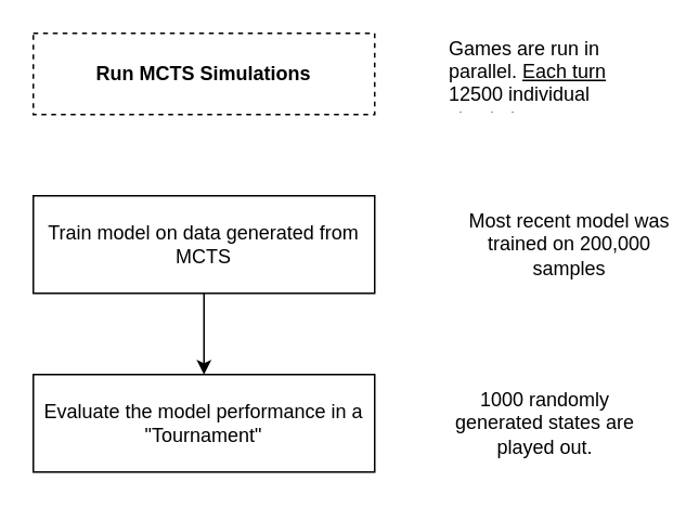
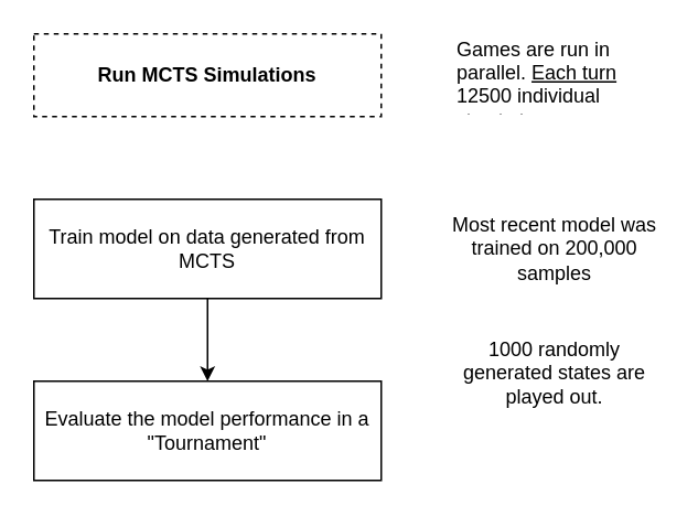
  <mxCell id="0" />
  <mxCell id="1" parent="0" />
  <mxCell id="2" value="&lt;div&gt;&lt;b&gt;Run MCTS Simulations&lt;/b&gt;&lt;/div&gt;" style="rounded=0;whiteSpace=wrap;html=1;dashed=1;" vertex="1" parent="1"><mxGeometry x="20" y="20" width="210" height="50" as="geometry" /></mxCell>
  <mxCell id="3" value="Train model on data generated from MCTS" style="rounded=0;whiteSpace=wrap;html=1;" vertex="1" parent="1"><mxGeometry x="20" y="120" width="210" height="60" as="geometry" /></mxCell>
  <mxCell id="4" value="Evaluate the model performance in a &quot;Tournament&quot;" style="rounded=0;whiteSpace=wrap;html=1;" vertex="1" parent="1"><mxGeometry x="20" y="230" width="210" height="60" as="geometry" /></mxCell>
  <mxCell id="5" value="" style="endArrow=classic;html=1;rounded=0;entryX=0.5;entryY=0;entryDx=0;entryDy=0;exitX=0.5;exitY=1;exitDx=0;exitDy=0;" edge="1" parent="1" source="3" target="4"><mxGeometry width="50" height="50" relative="1" as="geometry"><mxPoint x="30" y="220" as="sourcePoint" /><mxPoint x="80" y="170" as="targetPoint" /></mxGeometry></mxCell>
- <mxCell id="6" value="Most recent model was trained on 200,000 samples" style="text;html=1;align=center;verticalAlign=middle;whiteSpace=wrap;rounded=0;" vertex="1" parent="1"><mxGeometry x="285" y="120" width="130" height="60" as="geometry" /></mxCell>
+ <mxCell id="6" value="Most recent model was trained on 200,000 samples" style="text;html=1;align=center;verticalAlign=middle;whiteSpace=wrap;rounded=0;" vertex="1" parent="1"><mxGeometry x="270" y="120" width="130" height="60" as="geometry" /></mxCell>
  <mxCell id="7" value="Games are run in parallel. &lt;u&gt;Each turn&lt;/u&gt; 12500 individual simulations are ran." style="text;strokeColor=none;fillColor=none;align=left;verticalAlign=middle;spacingLeft=4;spacingRight=4;overflow=hidden;points=[[0,0.5],[1,0.5]];portConstraint=eastwest;rotatable=0;whiteSpace=wrap;html=1;" vertex="1" parent="1"><mxGeometry x="270" y="20" width="130" height="50" as="geometry" /></mxCell>
- <mxCell id="8" value="1000 randomly generated states are played out." style="text;html=1;align=center;verticalAlign=middle;whiteSpace=wrap;rounded=0;" vertex="1" parent="1"><mxGeometry x="270" y="230" width="130" height="60" as="geometry" /></mxCell>
+ <mxCell id="8" value="1000 randomly generated states are played out." style="text;html=1;align=center;verticalAlign=middle;whiteSpace=wrap;rounded=0;" vertex="1" parent="1"><mxGeometry x="270" y="195" width="130" height="60" as="geometry" /></mxCell>
